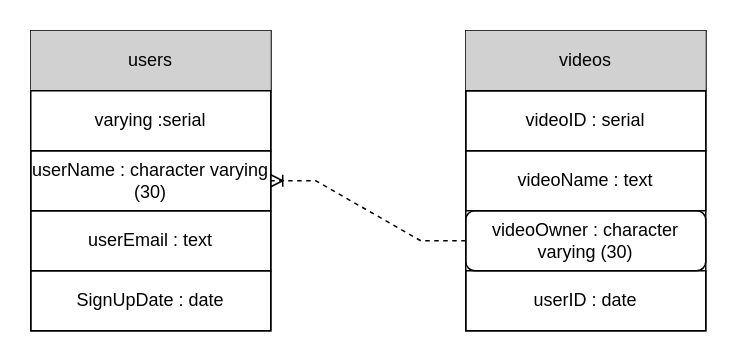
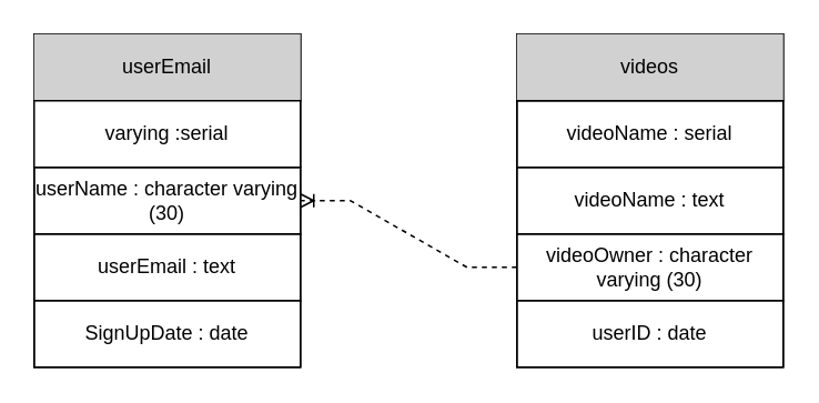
  <mxCell id="0" />
  <mxCell id="1" parent="0" />
  <mxCell id="2" value="" style="rounded=0;whiteSpace=wrap;html=1;" vertex="1" parent="1"><mxGeometry x="20" y="20" width="160" height="200" as="geometry" /></mxCell>
  <mxCell id="3" value="" style="rounded=0;whiteSpace=wrap;html=1;" vertex="1" parent="1"><mxGeometry x="20" y="20" width="160" height="40" as="geometry" /></mxCell>
- <mxCell id="4" value="users" style="text;strokeColor=none;align=center;fillColor=#D1D1D1;html=1;verticalAlign=middle;whiteSpace=wrap;rounded=0;" vertex="1" parent="1"><mxGeometry x="20" y="20" width="160" height="40" as="geometry" /></mxCell>
+ <mxCell id="4" value="userEmail" style="text;strokeColor=none;align=center;fillColor=#D1D1D1;html=1;verticalAlign=middle;whiteSpace=wrap;rounded=0;" vertex="1" parent="1"><mxGeometry x="20" y="20" width="160" height="40" as="geometry" /></mxCell>
  <mxCell id="5" value="" style="rounded=0;whiteSpace=wrap;html=1;" vertex="1" parent="1"><mxGeometry x="310" y="20" width="160" height="200" as="geometry" /></mxCell>
  <mxCell id="6" value="" style="rounded=0;whiteSpace=wrap;html=1;" vertex="1" parent="1"><mxGeometry x="310" y="20" width="160" height="40" as="geometry" /></mxCell>
  <mxCell id="7" value="videos" style="text;strokeColor=none;align=center;fillColor=#D1D1D1;html=1;verticalAlign=middle;whiteSpace=wrap;rounded=0;" vertex="1" parent="1"><mxGeometry x="310" y="20" width="160" height="40" as="geometry" /></mxCell>
  <mxCell id="8" value="" style="rounded=0;whiteSpace=wrap;html=1;" vertex="1" parent="1"><mxGeometry x="20" y="60" width="160" height="40" as="geometry" /></mxCell>
  <mxCell id="9" value="varying :serial" style="text;strokeColor=none;align=center;fillColor=none;html=1;verticalAlign=middle;whiteSpace=wrap;rounded=0;" vertex="1" parent="1"><mxGeometry x="20" y="60" width="160" height="40" as="geometry" /></mxCell>
  <mxCell id="10" value="" style="rounded=0;whiteSpace=wrap;html=1;fillColor=none;" vertex="1" parent="1"><mxGeometry x="20" y="100" width="160" height="40" as="geometry" /></mxCell>
  <mxCell id="11" value="userName : character varying (30)" style="text;strokeColor=none;align=center;fillColor=none;html=1;verticalAlign=middle;whiteSpace=wrap;rounded=0;" vertex="1" parent="1"><mxGeometry x="20" y="100" width="160" height="40" as="geometry" /></mxCell>
  <mxCell id="12" value="" style="rounded=0;whiteSpace=wrap;html=1;fillColor=none;" vertex="1" parent="1"><mxGeometry x="20" y="140" width="160" height="40" as="geometry" /></mxCell>
  <mxCell id="13" value="&lt;div&gt;userEmail : text&lt;/div&gt;" style="text;strokeColor=none;align=center;fillColor=none;html=1;verticalAlign=middle;whiteSpace=wrap;rounded=0;" vertex="1" parent="1"><mxGeometry x="20" y="140" width="160" height="40" as="geometry" /></mxCell>
  <mxCell id="14" value="" style="rounded=0;whiteSpace=wrap;html=1;fillColor=none;" vertex="1" parent="1"><mxGeometry x="310" y="60" width="160" height="40" as="geometry" /></mxCell>
- <mxCell id="15" value="videoID : serial" style="text;strokeColor=none;align=center;fillColor=none;html=1;verticalAlign=middle;whiteSpace=wrap;rounded=0;" vertex="1" parent="1"><mxGeometry x="310" y="60" width="160" height="40" as="geometry" /></mxCell>
+ <mxCell id="15" value="videoName : serial" style="text;strokeColor=none;align=center;fillColor=none;html=1;verticalAlign=middle;whiteSpace=wrap;rounded=0;" vertex="1" parent="1"><mxGeometry x="310" y="60" width="160" height="40" as="geometry" /></mxCell>
  <mxCell id="16" value="videoName : text" style="rounded=0;whiteSpace=wrap;html=1;fillColor=none;" vertex="1" parent="1"><mxGeometry x="310" y="100" width="160" height="40" as="geometry" /></mxCell>
- <mxCell id="17" value="videoOwner : character varying (30)" style="whiteSpace=wrap;html=1;fillColor=none;rounded=1;" vertex="1" parent="1"><mxGeometry x="310" y="140" width="160" height="40" as="geometry" /></mxCell>
+ <mxCell id="17" value="videoOwner : character varying (30)" style="rounded=0;whiteSpace=wrap;html=1;fillColor=none;" vertex="1" parent="1"><mxGeometry x="310" y="140" width="160" height="40" as="geometry" /></mxCell>
  <mxCell id="18" value="userID : date" style="whiteSpace=wrap;html=1;fillColor=none;" vertex="1" parent="1"><mxGeometry x="310" y="180" width="160" height="40" as="geometry" /></mxCell>
  <mxCell id="19" value="SignUpDate : date" style="rounded=0;whiteSpace=wrap;html=1;fillColor=none;" vertex="1" parent="1"><mxGeometry x="20" y="180" width="160" height="40" as="geometry" /></mxCell>
  <mxCell id="20" value="" style="edgeStyle=entityRelationEdgeStyle;fontSize=12;html=1;endArrow=ERoneToMany;rounded=0;entryX=1;entryY=0.5;entryDx=0;entryDy=0;exitX=0;exitY=0.5;exitDx=0;exitDy=0;dashed=1;" edge="1" parent="1" source="17" target="11"><mxGeometry width="100" height="100" relative="1" as="geometry"><mxPoint x="220" y="220" as="sourcePoint" /><mxPoint x="320" y="120" as="targetPoint" /></mxGeometry></mxCell>
